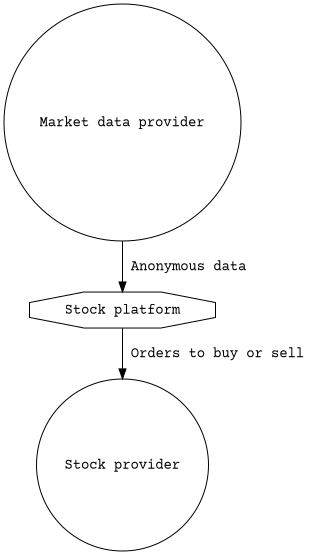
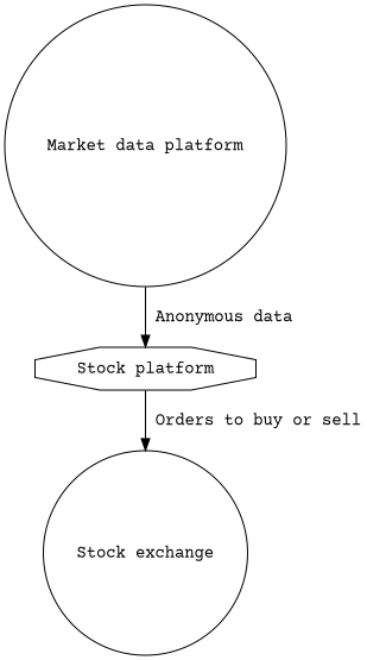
  digraph {
    fontname="Courier Prime"
    node [fontname="Courier Prime" shape=circle]
    edge [fontname="Courier Prime"]
    n1 [label="Stock platform" shape=octagon]
-   "Market data provider"
-   "Stock exchange" [label="Stock provider"]
+   "Market data provider" [label="Market data platform"]
+   "Stock exchange"
    n1 -> "Stock exchange" [label=" Orders to buy or sell"]
    "Market data provider" -> n1 [label=" Anonymous data"]
  }
